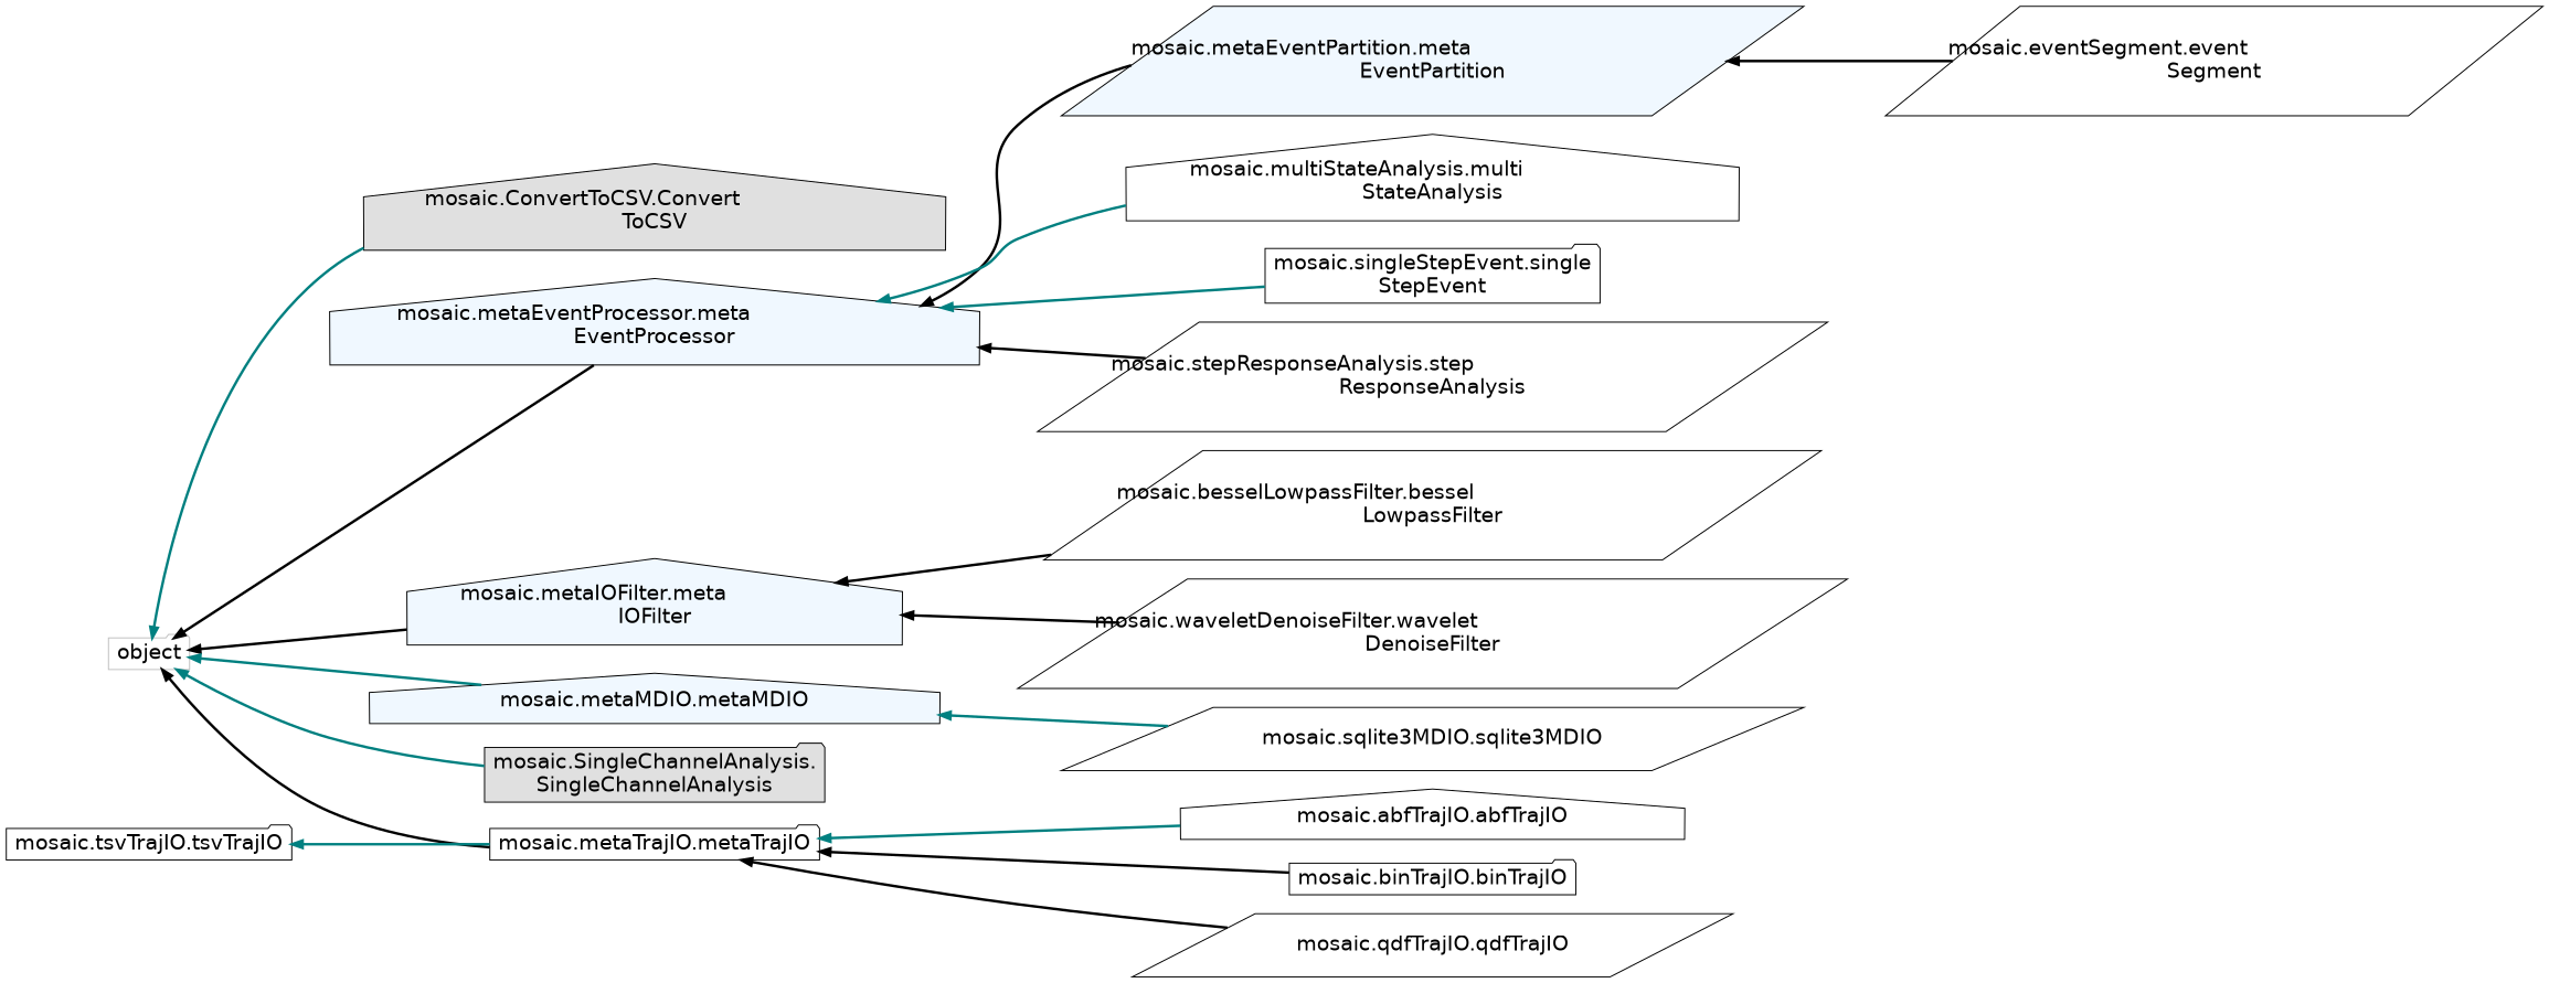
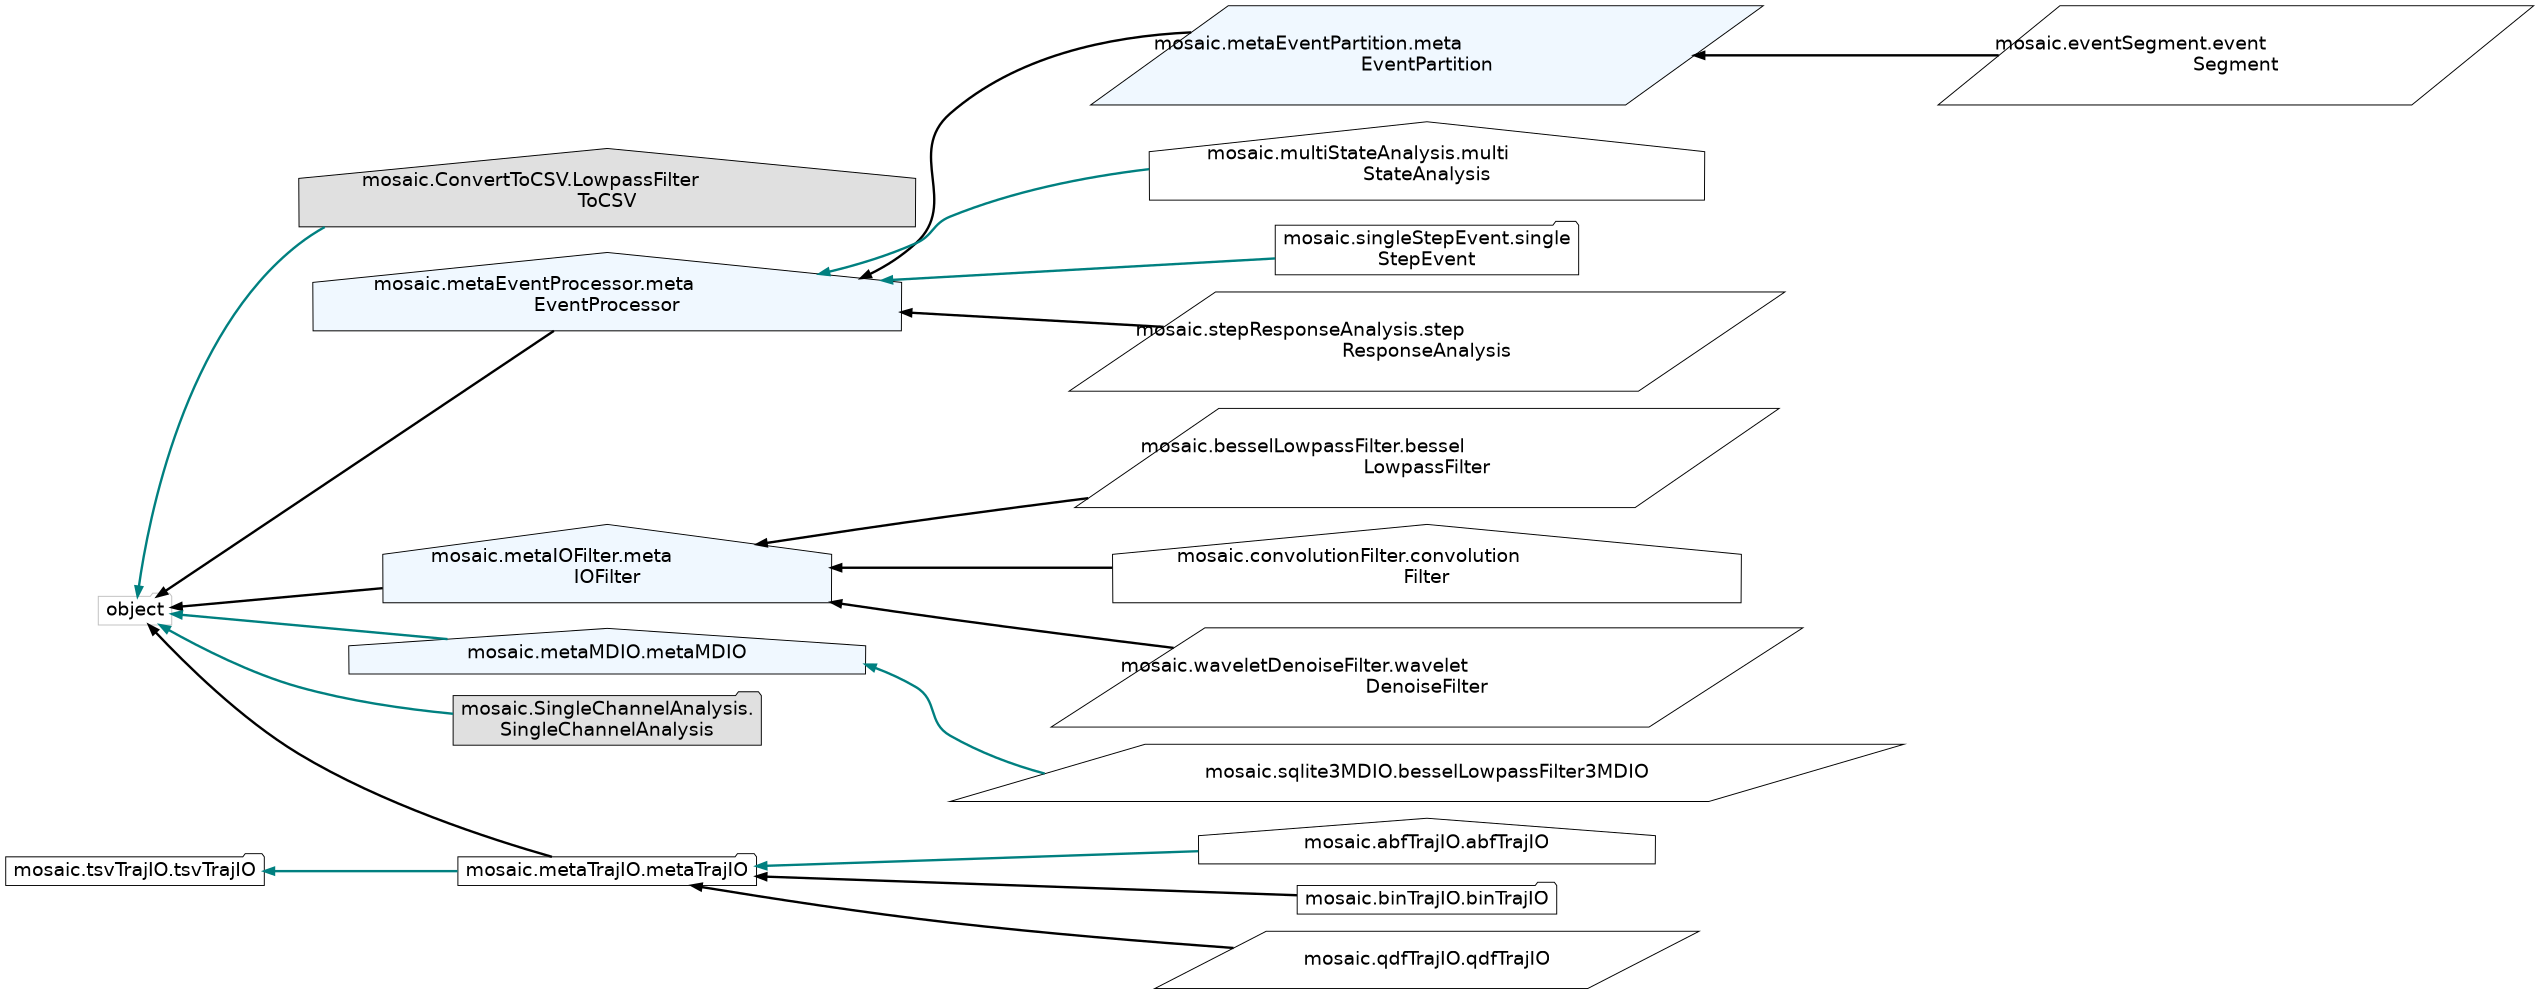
  digraph {
    fontname="DejaVu Sans"
    rankdir=LR
    node [color=black fillcolor=white fontname="DejaVu Sans" fontsize=20 shape=house style=filled]
    edge [color=black dir=back fontname="DejaVu Sans" fontsize=20 labelfontname=Helvetica labelfontsize=20 penwidth=2.5 style=solid]
    n1 [color=grey75 height=0.2 label=object shape=folder width=0.4]
-   n2 [fillcolor=grey88 height=0.2 label="mosaic.ConvertToCSV.Convert\lToCSV" width=0.4]
+   n2 [fillcolor=grey88 height=0.2 label="mosaic.ConvertToCSV.LowpassFilter\lToCSV" width=0.4]
    n3 [fillcolor=aliceblue height=0.2 label="mosaic.metaEventProcessor.meta\lEventProcessor" width=0.4]
    n4 [fillcolor=aliceblue height=0.2 label="mosaic.metaIOFilter.meta\lIOFilter" width=0.4]
    n5 [fillcolor=aliceblue height=0.2 label="mosaic.metaMDIO.metaMDIO" width=0.4]
    n6 [height=0.2 label="mosaic.metaTrajIO.metaTrajIO" shape=folder width=0.4]
    n7 [fillcolor=grey88 height=0.2 label="mosaic.SingleChannelAnalysis.\lSingleChannelAnalysis" shape=folder width=0.4]
    n8 [fillcolor=aliceblue height=0.2 label="mosaic.metaEventPartition.meta\lEventPartition" shape=parallelogram width=0.4]
    n9 [height=0.2 label="mosaic.eventSegment.event\lSegment" shape=parallelogram width=0.4]
    n10 [height=0.2 label="mosaic.multiStateAnalysis.multi\lStateAnalysis" width=0.4]
    n11 [height=0.2 label="mosaic.singleStepEvent.single\lStepEvent" shape=folder width=0.4]
    n12 [height=0.2 label="mosaic.stepResponseAnalysis.step\lResponseAnalysis" shape=parallelogram width=0.4]
    n13 [height=0.2 label="mosaic.besselLowpassFilter.bessel\lLowpassFilter" shape=parallelogram width=0.4]
+   n14 [height=0.2 label="mosaic.convolutionFilter.convolution\lFilter" width=0.4]
    n15 [height=0.2 label="mosaic.waveletDenoiseFilter.wavelet\lDenoiseFilter" shape=parallelogram width=0.4]
-   n16 [height=0.2 label="mosaic.sqlite3MDIO.sqlite3MDIO" shape=parallelogram width=0.4]
+   n16 [height=0.2 label="mosaic.sqlite3MDIO.besselLowpassFilter3MDIO" shape=parallelogram width=0.4]
    n17 [height=0.2 label="mosaic.abfTrajIO.abfTrajIO" width=0.4]
    n18 [height=0.2 label="mosaic.binTrajIO.binTrajIO" shape=folder width=0.4]
    n19 [height=0.2 label="mosaic.qdfTrajIO.qdfTrajIO" shape=parallelogram width=0.4]
    n20 [height=0.2 label="mosaic.tsvTrajIO.tsvTrajIO" shape=folder width=0.4]
    n1 -> n2 [color=teal width=1.0]
    n1 -> n3 [width=1.0]
    n1 -> n4 [width=1.0]
    n1 -> n5 [color=teal width=1.0]
    n1 -> n6 [width=1.0]
    n1 -> n7 [color=teal width=1.0]
    n3 -> n8 [width=1.0]
    n3 -> n10 [color=teal width=1.0]
    n3 -> n11 [color=teal width=1.0]
    n3 -> n12 [width=1.0]
    n4 -> n13 [width=1.0]
+   n4 -> n14 [width=1.0]
    n4 -> n15 [width=1.0]
    n5 -> n16 [color=teal width=1.0]
    n6 -> n17 [color=teal width=1.0]
    n6 -> n18 [width=1.0]
    n6 -> n19 [width=1.0]
    n8 -> n9 [width=1.0]
    n20 -> n6 [color=teal width=1.0]
  }
